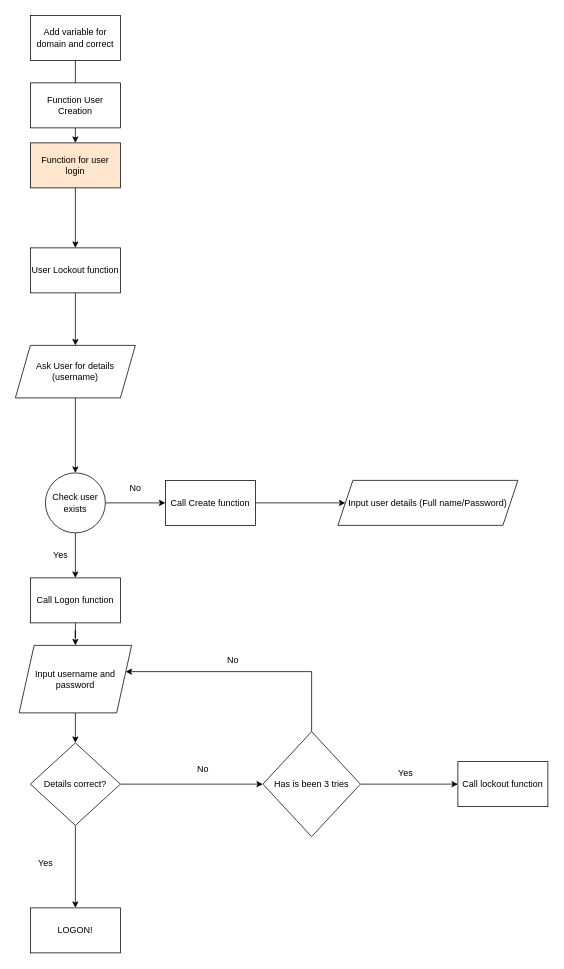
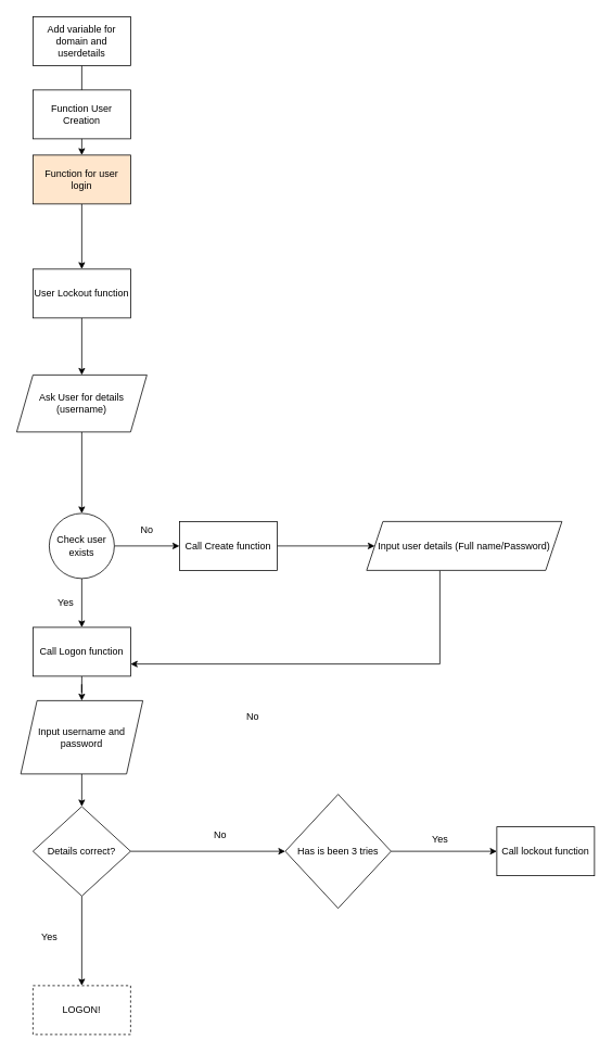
  <mxCell id="0" />
  <mxCell id="1" parent="0" />
  <mxCell id="2" value="" style="edgeStyle=orthogonalEdgeStyle;rounded=0;orthogonalLoop=1;jettySize=auto;html=1;" edge="1" parent="1" source="3" target="10"><mxGeometry relative="1" as="geometry" /></mxCell>
- <mxCell id="3" value="Add variable for domain and correct" style="rounded=0;whiteSpace=wrap;html=1;" vertex="1" parent="1"><mxGeometry x="40" y="20" width="120" height="60" as="geometry" /></mxCell>
+ <mxCell id="3" value="Add variable for domain and userdetails" style="rounded=0;whiteSpace=wrap;html=1;" vertex="1" parent="1"><mxGeometry x="40" y="20" width="120" height="60" as="geometry" /></mxCell>
  <mxCell id="4" value="Function User Creation" style="rounded=0;whiteSpace=wrap;html=1;" vertex="1" parent="1"><mxGeometry x="40" y="110" width="120" height="60" as="geometry" /></mxCell>
  <mxCell id="5" value="" style="edgeStyle=orthogonalEdgeStyle;rounded=0;orthogonalLoop=1;jettySize=auto;html=1;" edge="1" parent="1" source="6" target="12"><mxGeometry relative="1" as="geometry" /></mxCell>
  <mxCell id="6" value="User Lockout function" style="rounded=0;whiteSpace=wrap;html=1;" vertex="1" parent="1"><mxGeometry x="40" y="330" width="120" height="60" as="geometry" /></mxCell>
  <mxCell id="7" value="" style="edgeStyle=orthogonalEdgeStyle;rounded=0;orthogonalLoop=1;jettySize=auto;html=1;" edge="1" parent="1" source="8" target="21"><mxGeometry relative="1" as="geometry" /></mxCell>
  <mxCell id="8" value="Call Create function" style="rounded=0;whiteSpace=wrap;html=1;" vertex="1" parent="1"><mxGeometry x="220" y="640" width="120" height="60" as="geometry" /></mxCell>
  <mxCell id="9" value="" style="edgeStyle=orthogonalEdgeStyle;rounded=0;orthogonalLoop=1;jettySize=auto;html=1;" edge="1" parent="1" source="10" target="6"><mxGeometry relative="1" as="geometry" /></mxCell>
  <mxCell id="10" value="Function for user login" style="rounded=0;whiteSpace=wrap;html=1;fillColor=#ffe6cc;" vertex="1" parent="1"><mxGeometry x="40" y="190" width="120" height="60" as="geometry" /></mxCell>
  <mxCell id="11" value="" style="edgeStyle=orthogonalEdgeStyle;rounded=0;orthogonalLoop=1;jettySize=auto;html=1;" edge="1" parent="1" source="12" target="15"><mxGeometry relative="1" as="geometry" /></mxCell>
  <mxCell id="12" value="Ask User for details (username)" style="shape=parallelogram;perimeter=parallelogramPerimeter;whiteSpace=wrap;html=1;fixedSize=1;" vertex="1" parent="1"><mxGeometry x="20" y="460" width="160" height="70" as="geometry" /></mxCell>
  <mxCell id="13" value="" style="edgeStyle=orthogonalEdgeStyle;rounded=0;orthogonalLoop=1;jettySize=auto;html=1;" edge="1" parent="1" source="15" target="17"><mxGeometry relative="1" as="geometry" /></mxCell>
  <mxCell id="14" value="" style="edgeStyle=orthogonalEdgeStyle;rounded=0;orthogonalLoop=1;jettySize=auto;html=1;" edge="1" parent="1" source="15" target="8"><mxGeometry relative="1" as="geometry" /></mxCell>
  <mxCell id="15" value="Check user exists" style="ellipse;whiteSpace=wrap;html=1;" vertex="1" parent="1"><mxGeometry x="60" y="630" width="80" height="80" as="geometry" /></mxCell>
  <mxCell id="16" value="" style="edgeStyle=orthogonalEdgeStyle;rounded=0;orthogonalLoop=1;jettySize=auto;html=1;" edge="1" parent="1" source="17" target="23"><mxGeometry relative="1" as="geometry" /></mxCell>
  <mxCell id="17" value="Call Logon function" style="rounded=0;whiteSpace=wrap;html=1;" vertex="1" parent="1"><mxGeometry x="40" y="770" width="120" height="60" as="geometry" /></mxCell>
  <mxCell id="18" value="Yes" style="text;html=1;align=center;verticalAlign=middle;resizable=0;points=[];autosize=1;strokeColor=none;fillColor=none;" vertex="1" parent="1"><mxGeometry x="60" y="725" width="40" height="30" as="geometry" /></mxCell>
  <mxCell id="19" value="No" style="text;html=1;align=center;verticalAlign=middle;resizable=0;points=[];autosize=1;strokeColor=none;fillColor=none;" vertex="1" parent="1"><mxGeometry x="160" y="635" width="40" height="30" as="geometry" /></mxCell>
+ <mxCell id="20" style="edgeStyle=orthogonalEdgeStyle;rounded=0;orthogonalLoop=1;jettySize=auto;html=1;entryX=1;entryY=0.75;entryDx=0;entryDy=0;" edge="1" parent="1" source="21" target="17"><mxGeometry relative="1" as="geometry"><Array as="points"><mxPoint x="540" y="815" /></Array></mxGeometry></mxCell>
  <mxCell id="21" value="Input user details (Full name/Password)" style="shape=parallelogram;perimeter=parallelogramPerimeter;whiteSpace=wrap;html=1;fixedSize=1;" vertex="1" parent="1"><mxGeometry x="450" y="640" width="240" height="60" as="geometry" /></mxCell>
  <mxCell id="22" value="" style="edgeStyle=orthogonalEdgeStyle;rounded=0;orthogonalLoop=1;jettySize=auto;html=1;" edge="1" parent="1" source="23" target="26"><mxGeometry relative="1" as="geometry" /></mxCell>
  <mxCell id="23" value="Input username and password&lt;br&gt;" style="shape=parallelogram;perimeter=parallelogramPerimeter;whiteSpace=wrap;html=1;fixedSize=1;" vertex="1" parent="1"><mxGeometry x="25" y="860" width="150" height="90" as="geometry" /></mxCell>
  <mxCell id="24" value="" style="edgeStyle=orthogonalEdgeStyle;rounded=0;orthogonalLoop=1;jettySize=auto;html=1;" edge="1" parent="1" source="26" target="30"><mxGeometry relative="1" as="geometry" /></mxCell>
  <mxCell id="25" value="" style="edgeStyle=orthogonalEdgeStyle;rounded=0;orthogonalLoop=1;jettySize=auto;html=1;entryX=0;entryY=0.5;entryDx=0;entryDy=0;" edge="1" parent="1" source="26" target="29"><mxGeometry relative="1" as="geometry"><mxPoint x="260" y="1045" as="targetPoint" /></mxGeometry></mxCell>
  <mxCell id="26" value="Details correct?" style="rhombus;whiteSpace=wrap;html=1;" vertex="1" parent="1"><mxGeometry x="40" y="990" width="120" height="110" as="geometry" /></mxCell>
  <mxCell id="27" value="" style="edgeStyle=orthogonalEdgeStyle;rounded=0;orthogonalLoop=1;jettySize=auto;html=1;entryX=0;entryY=0.5;entryDx=0;entryDy=0;" edge="1" parent="1" source="29" target="33"><mxGeometry relative="1" as="geometry"><mxPoint x="585" y="1045" as="targetPoint" /></mxGeometry></mxCell>
- <mxCell id="28" style="edgeStyle=orthogonalEdgeStyle;rounded=0;orthogonalLoop=1;jettySize=auto;html=1;entryX=0.947;entryY=0.389;entryDx=0;entryDy=0;entryPerimeter=0;" edge="1" parent="1" source="29" target="23"><mxGeometry relative="1" as="geometry"><mxPoint x="415" y="880" as="targetPoint" /><Array as="points"><mxPoint x="415" y="895" /></Array></mxGeometry></mxCell>
  <mxCell id="29" value="Has is been 3 tries" style="rhombus;whiteSpace=wrap;html=1;" vertex="1" parent="1"><mxGeometry x="350" y="975" width="130" height="140" as="geometry" /></mxCell>
- <mxCell id="30" value="LOGON!" style="rounded=0;whiteSpace=wrap;html=1;" vertex="1" parent="1"><mxGeometry x="40" y="1210" width="120" height="60" as="geometry" /></mxCell>
+ <mxCell id="30" value="LOGON!" style="rounded=0;whiteSpace=wrap;html=1;dashed=1;" vertex="1" parent="1"><mxGeometry x="40" y="1210" width="120" height="60" as="geometry" /></mxCell>
  <mxCell id="31" value="Yes" style="text;html=1;align=center;verticalAlign=middle;resizable=0;points=[];autosize=1;strokeColor=none;fillColor=none;" vertex="1" parent="1"><mxGeometry x="40" y="1135" width="40" height="30" as="geometry" /></mxCell>
  <mxCell id="32" value="No" style="text;html=1;align=center;verticalAlign=middle;resizable=0;points=[];autosize=1;strokeColor=none;fillColor=none;" vertex="1" parent="1"><mxGeometry x="250" y="1010" width="40" height="30" as="geometry" /></mxCell>
  <mxCell id="33" value="Call lockout function" style="rounded=0;whiteSpace=wrap;html=1;" vertex="1" parent="1"><mxGeometry x="610" y="1015" width="120" height="60" as="geometry" /></mxCell>
  <mxCell id="34" value="Yes" style="text;html=1;align=center;verticalAlign=middle;resizable=0;points=[];autosize=1;strokeColor=none;fillColor=none;" vertex="1" parent="1"><mxGeometry x="520" y="1015" width="40" height="30" as="geometry" /></mxCell>
  <mxCell id="35" value="No" style="text;html=1;align=center;verticalAlign=middle;resizable=0;points=[];autosize=1;strokeColor=none;fillColor=none;" vertex="1" parent="1"><mxGeometry x="290" y="865" width="40" height="30" as="geometry" /></mxCell>
